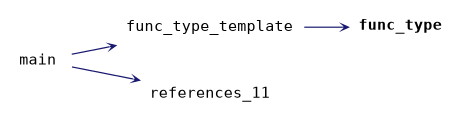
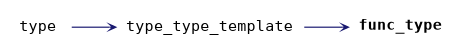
  digraph {
    fontname="DejaVu Sans Mono"
    rankdir=RL
    node [fontname="DejaVu Sans Mono" fontsize=12 shape=plaintext]
    edge [arrowhead=open arrowsize=0.5 arrowtail=open color=midnightblue dir=back fontname="DejaVu Sans Mono" labelfontsize=10 style=solid]
    n1 [label=<<b>func_type</b>>]
-   n2 [label=func_type_template]
-   n3 [label=main]
-   n4 [label=references_11]
+   n2 [label=type_type_template]
+   n3 [label=type]
    n1 -> n2
    n2 -> n3
-   n4 -> n3
  }
